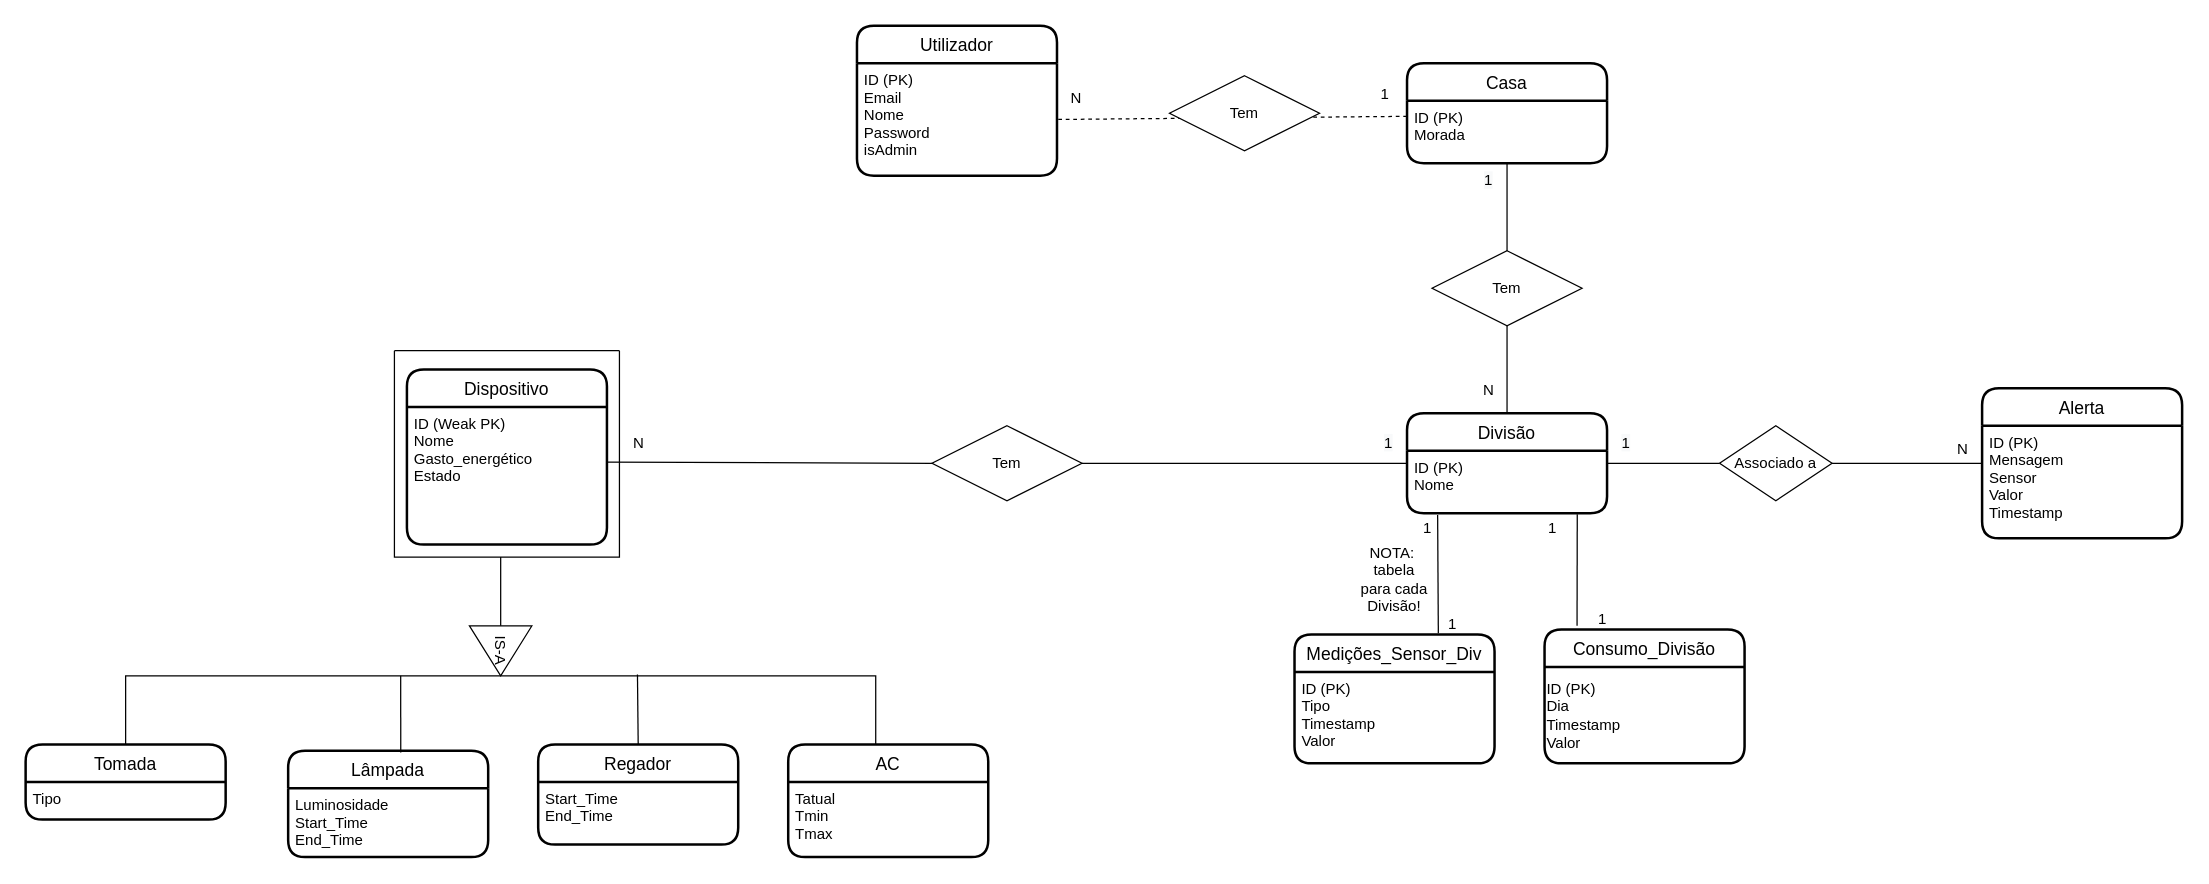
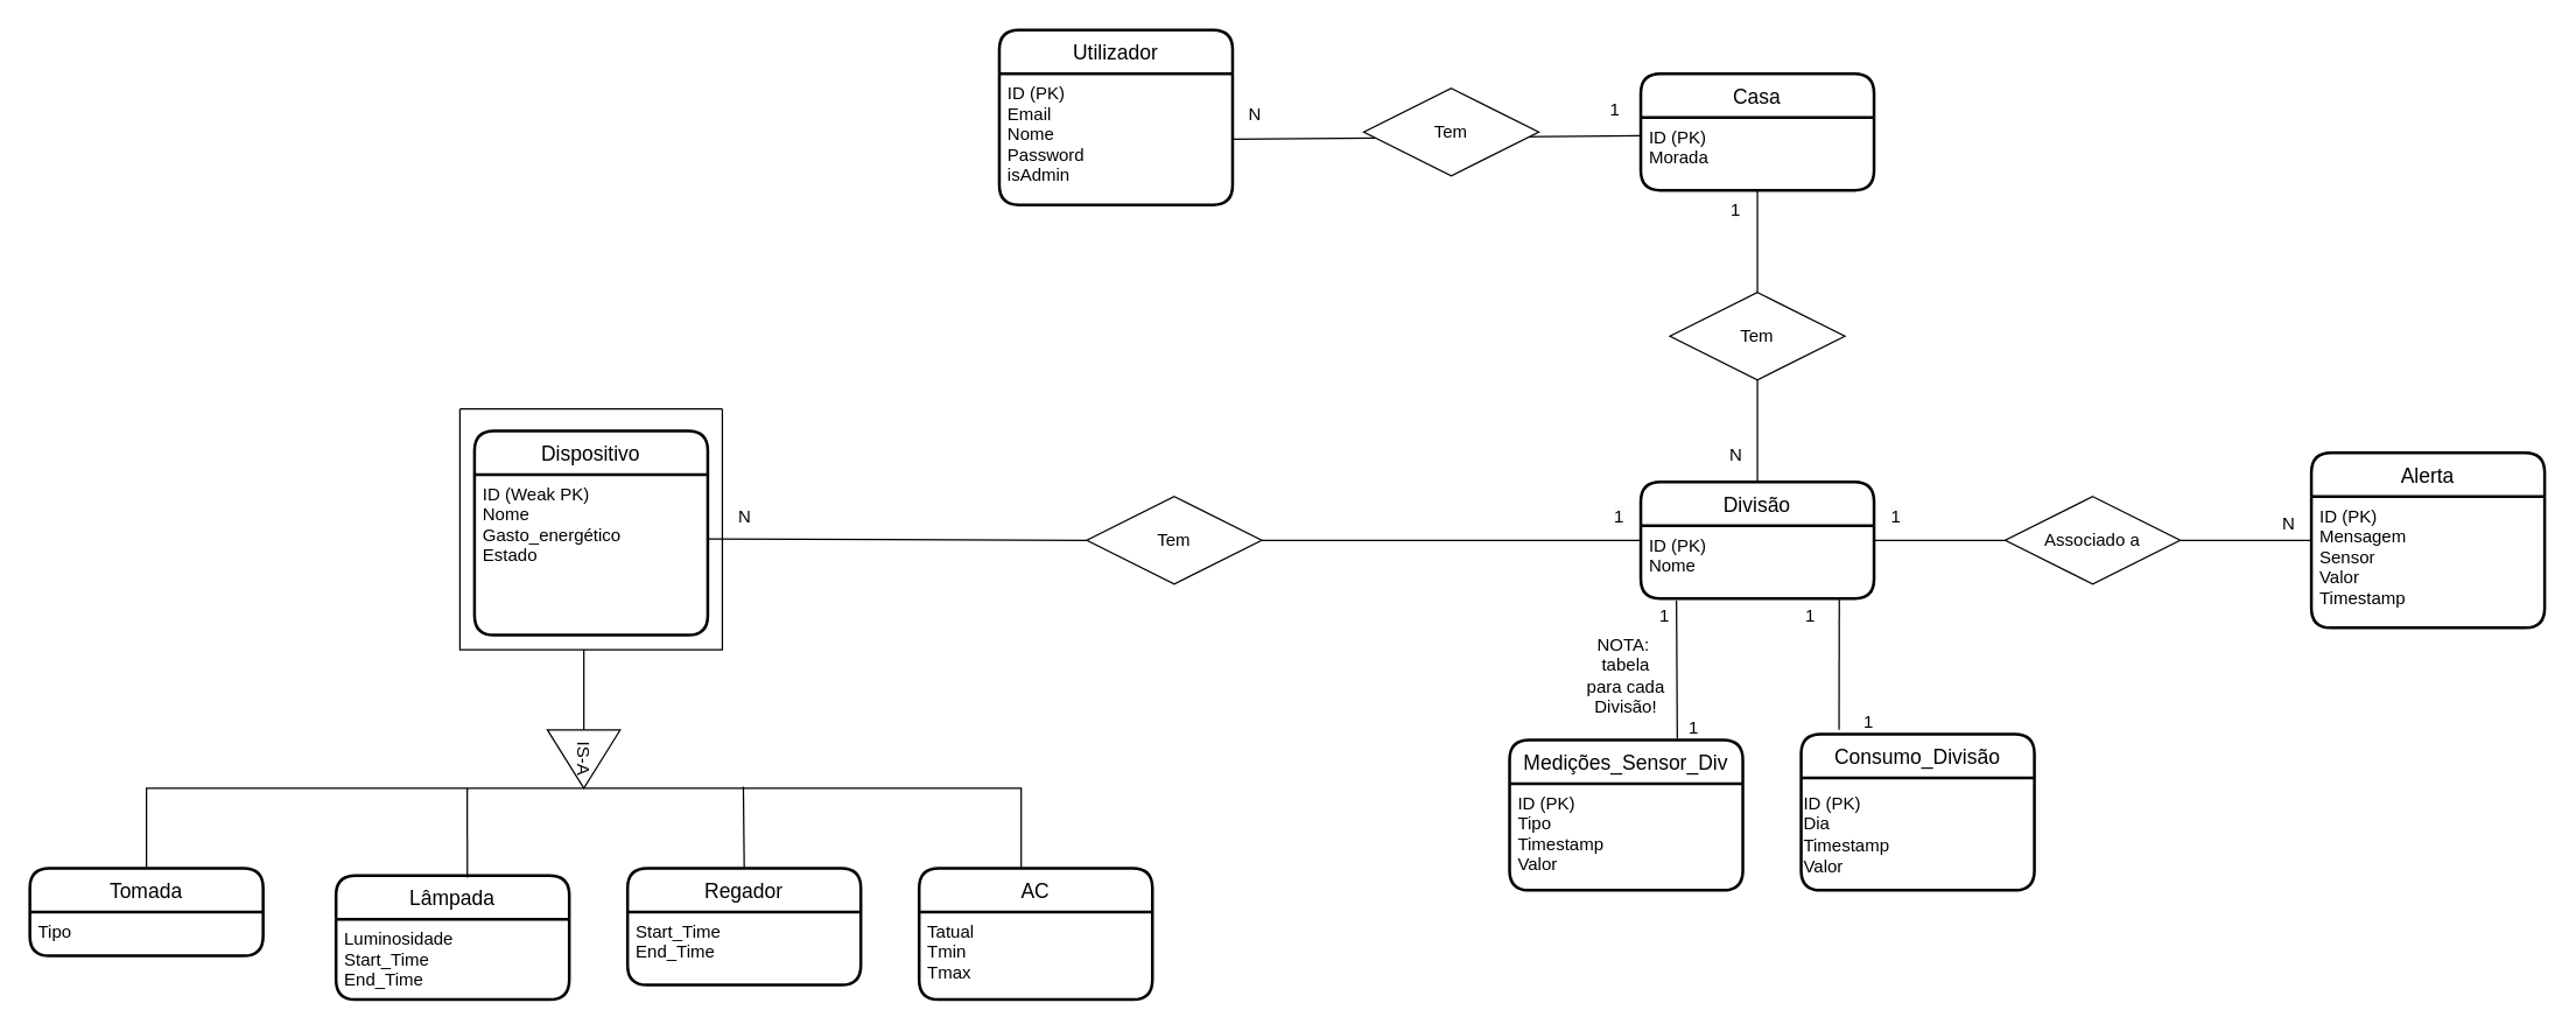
  <mxCell id="0" />
  <mxCell id="1" parent="0" />
  <mxCell id="2" value="Utilizador" style="swimlane;childLayout=stackLayout;horizontal=1;startSize=30;horizontalStack=0;rounded=1;fontSize=14;fontStyle=0;strokeWidth=2;resizeParent=0;resizeLast=1;shadow=0;dashed=0;align=center;" parent="1" vertex="1"><mxGeometry x="685" y="20" width="160" height="120" as="geometry" /></mxCell>
  <mxCell id="3" value="ID (PK)&#10;Email&#10;Nome&#10;Password&#10;isAdmin" style="align=left;strokeColor=none;fillColor=none;spacingLeft=4;fontSize=12;verticalAlign=top;resizable=0;rotatable=0;part=1;" parent="2" vertex="1"><mxGeometry y="30" width="160" height="90" as="geometry" /></mxCell>
  <mxCell id="4" value="Casa" style="swimlane;childLayout=stackLayout;horizontal=1;startSize=30;horizontalStack=0;rounded=1;fontSize=14;fontStyle=0;strokeWidth=2;resizeParent=0;resizeLast=1;shadow=0;dashed=0;align=center;" parent="1" vertex="1"><mxGeometry x="1125" y="50" width="160" height="80" as="geometry" /></mxCell>
  <mxCell id="5" value="ID (PK)&#10;Morada" style="align=left;strokeColor=none;fillColor=none;spacingLeft=4;fontSize=12;verticalAlign=top;resizable=0;rotatable=0;part=1;" parent="4" vertex="1"><mxGeometry y="30" width="160" height="50" as="geometry" /></mxCell>
- <mxCell id="6" value="" style="endArrow=none;html=1;rounded=0;exitX=0;exitY=0.25;exitDx=0;exitDy=0;entryX=1;entryY=0.5;entryDx=0;entryDy=0;dashed=1;" parent="1" source="5" edge="1" target="3"><mxGeometry relative="1" as="geometry"><mxPoint x="915" y="89.29" as="sourcePoint" /><mxPoint x="855" y="93" as="targetPoint" /></mxGeometry></mxCell>
+ <mxCell id="6" value="" style="endArrow=none;html=1;rounded=0;exitX=0;exitY=0.25;exitDx=0;exitDy=0;entryX=1;entryY=0.5;entryDx=0;entryDy=0;" parent="1" source="5" edge="1" target="3"><mxGeometry relative="1" as="geometry"><mxPoint x="915" y="89.29" as="sourcePoint" /><mxPoint x="855" y="93" as="targetPoint" /></mxGeometry></mxCell>
  <mxCell id="7" value="N" style="resizable=0;html=1;align=right;verticalAlign=bottom;" parent="6" connectable="0" vertex="1"><mxGeometry x="1" relative="1" as="geometry"><mxPoint x="20" y="-9" as="offset" /></mxGeometry></mxCell>
  <mxCell id="8" value="Tem" style="shape=rhombus;perimeter=rhombusPerimeter;whiteSpace=wrap;html=1;align=center;" parent="1" vertex="1"><mxGeometry x="935" y="60" width="120" height="60" as="geometry" /></mxCell>
  <mxCell id="9" value="1" style="resizable=0;html=1;align=right;verticalAlign=bottom;" parent="1" connectable="0" vertex="1"><mxGeometry x="935.005" y="80" as="geometry"><mxPoint x="176" y="3" as="offset" /></mxGeometry></mxCell>
  <mxCell id="10" value="Divisão" style="swimlane;childLayout=stackLayout;horizontal=1;startSize=30;horizontalStack=0;rounded=1;fontSize=14;fontStyle=0;strokeWidth=2;resizeParent=0;resizeLast=1;shadow=0;dashed=0;align=center;" parent="1" vertex="1"><mxGeometry x="1125" y="330" width="160" height="80" as="geometry" /></mxCell>
  <mxCell id="11" value="ID (PK)&#10;Nome" style="align=left;strokeColor=none;fillColor=none;spacingLeft=4;fontSize=12;verticalAlign=top;resizable=0;rotatable=0;part=1;" parent="10" vertex="1"><mxGeometry y="30" width="160" height="50" as="geometry" /></mxCell>
  <mxCell id="12" value="" style="endArrow=none;html=1;rounded=0;entryX=0.5;entryY=1;entryDx=0;entryDy=0;exitX=0.5;exitY=0;exitDx=0;exitDy=0;" parent="1" source="10" target="5" edge="1"><mxGeometry relative="1" as="geometry"><mxPoint x="1015" y="220" as="sourcePoint" /><mxPoint x="1175" y="220" as="targetPoint" /></mxGeometry></mxCell>
  <mxCell id="13" value="N" style="resizable=0;html=1;align=right;verticalAlign=bottom;" parent="12" connectable="0" vertex="1"><mxGeometry x="1" relative="1" as="geometry"><mxPoint x="-10" y="190" as="offset" /></mxGeometry></mxCell>
  <mxCell id="14" value="&lt;span style=&quot;color: rgb(0, 0, 0); font-family: Helvetica; font-size: 12px; font-style: normal; font-variant-ligatures: normal; font-variant-caps: normal; font-weight: 400; letter-spacing: normal; orphans: 2; text-align: right; text-indent: 0px; text-transform: none; widows: 2; word-spacing: 0px; -webkit-text-stroke-width: 0px; background-color: rgb(248, 249, 250); text-decoration-thickness: initial; text-decoration-style: initial; text-decoration-color: initial; float: none; display: inline !important;&quot;&gt;1&lt;/span&gt;" style="text;whiteSpace=wrap;html=1;" parent="1" vertex="1"><mxGeometry x="1185" y="130" width="40" height="40" as="geometry" /></mxCell>
  <mxCell id="15" value="Tem" style="shape=rhombus;perimeter=rhombusPerimeter;whiteSpace=wrap;html=1;align=center;" parent="1" vertex="1"><mxGeometry x="1145" y="200" width="120" height="60" as="geometry" /></mxCell>
  <mxCell id="16" value="" style="endArrow=none;html=1;rounded=0;exitX=0;exitY=0.5;exitDx=0;exitDy=0;startArrow=none;entryX=1;entryY=0.4;entryDx=0;entryDy=0;entryPerimeter=0;" parent="1" source="18" target="23" edge="1"><mxGeometry relative="1" as="geometry"><mxPoint x="1225" y="371.61" as="sourcePoint" /><mxPoint x="845" y="380" as="targetPoint" /></mxGeometry></mxCell>
  <mxCell id="17" value="N" style="resizable=0;html=1;align=right;verticalAlign=bottom;" parent="16" connectable="0" vertex="1"><mxGeometry x="1" relative="1" as="geometry"><mxPoint x="30" y="-7" as="offset" /></mxGeometry></mxCell>
  <mxCell id="18" value="Tem" style="shape=rhombus;perimeter=rhombusPerimeter;whiteSpace=wrap;html=1;align=center;" parent="1" vertex="1"><mxGeometry x="745" y="340" width="120" height="60" as="geometry" /></mxCell>
  <mxCell id="19" value="" style="endArrow=none;html=1;rounded=0;entryX=1;entryY=0.5;entryDx=0;entryDy=0;" parent="1" target="18" edge="1"><mxGeometry relative="1" as="geometry"><mxPoint x="1125" y="370" as="sourcePoint" /><mxPoint x="865" y="372.5" as="targetPoint" /></mxGeometry></mxCell>
  <mxCell id="20" value="&lt;span style=&quot;color: rgb(0, 0, 0); font-family: Helvetica; font-size: 12px; font-style: normal; font-variant-ligatures: normal; font-variant-caps: normal; font-weight: 400; letter-spacing: normal; orphans: 2; text-align: right; text-indent: 0px; text-transform: none; widows: 2; word-spacing: 0px; -webkit-text-stroke-width: 0px; background-color: rgb(248, 249, 250); text-decoration-thickness: initial; text-decoration-style: initial; text-decoration-color: initial; float: none; display: inline !important;&quot;&gt;1&lt;/span&gt;" style="text;whiteSpace=wrap;html=1;" parent="1" vertex="1"><mxGeometry x="1105" y="340" width="20" height="30" as="geometry" /></mxCell>
  <mxCell id="21" value="" style="swimlane;startSize=0;" parent="1" vertex="1"><mxGeometry x="315" y="280" width="180" height="165" as="geometry" /></mxCell>
  <mxCell id="22" value="Dispositivo" style="swimlane;childLayout=stackLayout;horizontal=1;startSize=30;horizontalStack=0;rounded=1;fontSize=14;fontStyle=0;strokeWidth=2;resizeParent=0;resizeLast=1;shadow=0;dashed=0;align=center;" parent="21" vertex="1"><mxGeometry x="10" y="15" width="160" height="140" as="geometry"><mxRectangle x="20" y="30" width="110" height="30" as="alternateBounds" /></mxGeometry></mxCell>
  <mxCell id="23" value="ID (Weak PK)&#10;Nome&#10;Gasto_energético&#10;Estado" style="align=left;strokeColor=none;fillColor=none;spacingLeft=4;fontSize=12;verticalAlign=top;resizable=0;rotatable=0;part=1;" parent="22" vertex="1"><mxGeometry y="30" width="160" height="110" as="geometry" /></mxCell>
  <mxCell id="24" value="Tomada" style="swimlane;childLayout=stackLayout;horizontal=1;startSize=30;horizontalStack=0;rounded=1;fontSize=14;fontStyle=0;strokeWidth=2;resizeParent=0;resizeLast=1;shadow=0;dashed=0;align=center;" vertex="1" parent="1"><mxGeometry x="20" y="595" width="160" height="60" as="geometry" /></mxCell>
  <mxCell id="25" value="Tipo&#10;" style="align=left;strokeColor=none;fillColor=none;spacingLeft=4;fontSize=12;verticalAlign=top;resizable=0;rotatable=0;part=1;" vertex="1" parent="24"><mxGeometry y="30" width="160" height="30" as="geometry" /></mxCell>
  <mxCell id="26" value="IS-A" style="triangle;whiteSpace=wrap;html=1;rotation=90;" vertex="1" parent="1"><mxGeometry x="380" y="495" width="40" height="50" as="geometry" /></mxCell>
  <mxCell id="27" value="" style="endArrow=none;html=1;rounded=0;entryX=1;entryY=0.5;entryDx=0;entryDy=0;exitX=0.5;exitY=0;exitDx=0;exitDy=0;" edge="1" parent="1" source="24" target="26"><mxGeometry width="50" height="50" relative="1" as="geometry"><mxPoint x="290" y="635" as="sourcePoint" /><mxPoint x="340" y="585" as="targetPoint" /><Array as="points"><mxPoint x="100" y="540" /><mxPoint x="290" y="540" /></Array></mxGeometry></mxCell>
  <mxCell id="28" value="" style="endArrow=none;html=1;rounded=0;exitX=0;exitY=0.5;exitDx=0;exitDy=0;entryX=0.5;entryY=1;entryDx=0;entryDy=0;" edge="1" parent="1" source="26"><mxGeometry width="50" height="50" relative="1" as="geometry"><mxPoint x="330" y="485" as="sourcePoint" /><mxPoint x="400" y="445" as="targetPoint" /></mxGeometry></mxCell>
  <mxCell id="29" value="Lâmpada" style="swimlane;childLayout=stackLayout;horizontal=1;startSize=30;horizontalStack=0;rounded=1;fontSize=14;fontStyle=0;strokeWidth=2;resizeParent=0;resizeLast=1;shadow=0;dashed=0;align=center;" vertex="1" parent="1"><mxGeometry x="230" y="600" width="160" height="85" as="geometry" /></mxCell>
  <mxCell id="30" value="Luminosidade&#10;Start_Time&#10;End_Time&#10;" style="align=left;strokeColor=none;fillColor=none;spacingLeft=4;fontSize=12;verticalAlign=top;resizable=0;rotatable=0;part=1;" vertex="1" parent="29"><mxGeometry y="30" width="160" height="55" as="geometry" /></mxCell>
  <mxCell id="31" value="" style="endArrow=none;html=1;rounded=0;exitX=1;exitY=0.5;exitDx=0;exitDy=0;" edge="1" parent="1" source="26"><mxGeometry width="50" height="50" relative="1" as="geometry"><mxPoint x="450" y="575" as="sourcePoint" /><mxPoint x="700" y="595" as="targetPoint" /><Array as="points"><mxPoint x="510" y="540" /><mxPoint x="700" y="540" /></Array></mxGeometry></mxCell>
  <mxCell id="32" value="Regador" style="swimlane;childLayout=stackLayout;horizontal=1;startSize=30;horizontalStack=0;rounded=1;fontSize=14;fontStyle=0;strokeWidth=2;resizeParent=0;resizeLast=1;shadow=0;dashed=0;align=center;" vertex="1" parent="1"><mxGeometry x="430" y="595" width="160" height="80" as="geometry" /></mxCell>
  <mxCell id="33" value="Start_Time&#10;End_Time&#10;" style="align=left;strokeColor=none;fillColor=none;spacingLeft=4;fontSize=12;verticalAlign=top;resizable=0;rotatable=0;part=1;" vertex="1" parent="32"><mxGeometry y="30" width="160" height="50" as="geometry" /></mxCell>
  <mxCell id="34" value="AC" style="swimlane;childLayout=stackLayout;horizontal=1;startSize=30;horizontalStack=0;rounded=1;fontSize=14;fontStyle=0;strokeWidth=2;resizeParent=0;resizeLast=1;shadow=0;dashed=0;align=center;" vertex="1" parent="1"><mxGeometry x="630" y="595" width="160" height="90" as="geometry" /></mxCell>
  <mxCell id="35" value="Tatual&#10;Tmin&#10;Tmax" style="align=left;strokeColor=none;fillColor=none;spacingLeft=4;fontSize=12;verticalAlign=top;resizable=0;rotatable=0;part=1;" vertex="1" parent="34"><mxGeometry y="30" width="160" height="60" as="geometry" /></mxCell>
  <mxCell id="36" value="" style="endArrow=none;html=1;rounded=0;exitX=0.563;exitY=0.017;exitDx=0;exitDy=0;exitPerimeter=0;" edge="1" parent="1" source="29"><mxGeometry width="50" height="50" relative="1" as="geometry"><mxPoint x="360" y="500" as="sourcePoint" /><mxPoint x="320" y="540" as="targetPoint" /></mxGeometry></mxCell>
  <mxCell id="37" value="" style="endArrow=none;html=1;rounded=0;" edge="1" parent="1"><mxGeometry width="50" height="50" relative="1" as="geometry"><mxPoint x="510" y="595" as="sourcePoint" /><mxPoint x="509.41" y="538.98" as="targetPoint" /></mxGeometry></mxCell>
  <mxCell id="38" value="Consumo_Divisão" style="swimlane;childLayout=stackLayout;horizontal=1;startSize=30;horizontalStack=0;rounded=1;fontSize=14;fontStyle=0;strokeWidth=2;resizeParent=0;resizeLast=1;shadow=0;dashed=0;align=center;" vertex="1" parent="1"><mxGeometry x="1235" y="503" width="160" height="107" as="geometry" /></mxCell>
  <mxCell id="39" value="ID (PK)&lt;br&gt;Dia&lt;br&gt;Timestamp&amp;nbsp;&lt;br&gt;Valor" style="text;html=1;align=left;verticalAlign=middle;resizable=0;points=[];autosize=1;strokeColor=none;fillColor=none;" vertex="1" parent="38"><mxGeometry y="30" width="160" height="77" as="geometry" /></mxCell>
  <mxCell id="40" value="" style="endArrow=none;html=1;rounded=0;exitX=0.851;exitY=1.014;exitDx=0;exitDy=0;exitPerimeter=0;" edge="1" parent="1" source="11"><mxGeometry relative="1" as="geometry"><mxPoint x="1105" y="460" as="sourcePoint" /><mxPoint x="1261" y="500" as="targetPoint" /><Array as="points" /></mxGeometry></mxCell>
  <mxCell id="41" value="1" style="resizable=0;html=1;align=right;verticalAlign=bottom;" connectable="0" vertex="1" parent="40"><mxGeometry x="1" relative="1" as="geometry"><mxPoint x="24" y="3" as="offset" /></mxGeometry></mxCell>
  <mxCell id="42" value="1" style="resizable=0;html=1;align=right;verticalAlign=bottom;" connectable="0" vertex="1" parent="1"><mxGeometry x="1245" y="430" as="geometry" /></mxCell>
  <mxCell id="43" value="Medições_Sensor_Div" style="swimlane;childLayout=stackLayout;horizontal=1;startSize=30;horizontalStack=0;rounded=1;fontSize=14;fontStyle=0;strokeWidth=2;resizeParent=0;resizeLast=1;shadow=0;dashed=0;align=center;" vertex="1" parent="1"><mxGeometry x="1035" y="507" width="160" height="103" as="geometry" /></mxCell>
  <mxCell id="44" value="ID (PK)&#10;Tipo&#10;Timestamp &#10;Valor" style="align=left;strokeColor=none;fillColor=none;spacingLeft=4;fontSize=12;verticalAlign=top;resizable=0;rotatable=0;part=1;" vertex="1" parent="43"><mxGeometry y="30" width="160" height="73" as="geometry" /></mxCell>
  <mxCell id="45" value="" style="endArrow=none;html=1;rounded=0;exitX=0.153;exitY=1.029;exitDx=0;exitDy=0;exitPerimeter=0;entryX=0.719;entryY=-0.01;entryDx=0;entryDy=0;entryPerimeter=0;" edge="1" parent="1" source="11" target="43"><mxGeometry relative="1" as="geometry"><mxPoint x="1039.41" y="415" as="sourcePoint" /><mxPoint x="1153" y="500" as="targetPoint" /><Array as="points" /></mxGeometry></mxCell>
  <mxCell id="46" value="1" style="resizable=0;html=1;align=right;verticalAlign=bottom;" connectable="0" vertex="1" parent="45"><mxGeometry x="1" relative="1" as="geometry"><mxPoint x="15" y="1" as="offset" /></mxGeometry></mxCell>
  <mxCell id="47" value="NOTA:&amp;nbsp; tabela para cada Divisão!" style="text;html=1;strokeColor=none;fillColor=none;align=center;verticalAlign=middle;whiteSpace=wrap;rounded=0;" vertex="1" parent="1"><mxGeometry x="1085" y="448" width="60" height="30" as="geometry" /></mxCell>
  <mxCell id="48" value="Alerta" style="swimlane;childLayout=stackLayout;horizontal=1;startSize=30;horizontalStack=0;rounded=1;fontSize=14;fontStyle=0;strokeWidth=2;resizeParent=0;resizeLast=1;shadow=0;dashed=0;align=center;" vertex="1" parent="1"><mxGeometry x="1585" y="310" width="160" height="120" as="geometry" /></mxCell>
  <mxCell id="49" value="ID (PK)&#10;Mensagem&#10;Sensor&#10;Valor&#10;Timestamp" style="align=left;strokeColor=none;fillColor=none;spacingLeft=4;fontSize=12;verticalAlign=top;resizable=0;rotatable=0;part=1;" vertex="1" parent="48"><mxGeometry y="30" width="160" height="90" as="geometry" /></mxCell>
  <mxCell id="50" value="" style="endArrow=none;html=1;rounded=0;entryX=0;entryY=0.5;entryDx=0;entryDy=0;startArrow=none;" edge="1" parent="1" source="53" target="48"><mxGeometry relative="1" as="geometry"><mxPoint x="1285" y="370" as="sourcePoint" /><mxPoint x="1565" y="370" as="targetPoint" /></mxGeometry></mxCell>
  <mxCell id="51" value="&lt;span style=&quot;color: rgb(0, 0, 0); font-family: Helvetica; font-size: 12px; font-style: normal; font-variant-ligatures: normal; font-variant-caps: normal; font-weight: 400; letter-spacing: normal; orphans: 2; text-align: right; text-indent: 0px; text-transform: none; widows: 2; word-spacing: 0px; -webkit-text-stroke-width: 0px; background-color: rgb(248, 249, 250); text-decoration-thickness: initial; text-decoration-style: initial; text-decoration-color: initial; float: none; display: inline !important;&quot;&gt;1&lt;/span&gt;" style="text;whiteSpace=wrap;html=1;" vertex="1" parent="1"><mxGeometry x="1295" y="340" width="40" height="40" as="geometry" /></mxCell>
  <mxCell id="52" value="N" style="resizable=0;html=1;align=right;verticalAlign=bottom;" connectable="0" vertex="1" parent="1"><mxGeometry x="1345" y="360" as="geometry"><mxPoint x="229" y="7" as="offset" /></mxGeometry></mxCell>
- <mxCell id="53" value="Associado a" style="shape=rhombus;perimeter=rhombusPerimeter;whiteSpace=wrap;html=1;align=center;" vertex="1" parent="1"><mxGeometry x="1375" y="340" width="90" height="60" as="geometry" /></mxCell>
+ <mxCell id="53" value="Associado a" style="shape=rhombus;perimeter=rhombusPerimeter;whiteSpace=wrap;html=1;align=center;" vertex="1" parent="1"><mxGeometry x="1375" y="340" width="120" height="60" as="geometry" /></mxCell>
  <mxCell id="54" value="" style="endArrow=none;html=1;rounded=0;entryX=0;entryY=0.5;entryDx=0;entryDy=0;" edge="1" parent="1" target="53"><mxGeometry relative="1" as="geometry"><mxPoint x="1285" y="370" as="sourcePoint" /><mxPoint x="1585" y="370" as="targetPoint" /></mxGeometry></mxCell>
  <mxCell id="55" value="1" style="resizable=0;html=1;align=right;verticalAlign=bottom;" connectable="0" vertex="1" parent="1"><mxGeometry x="1144.999" y="430.004" as="geometry" /></mxCell>
